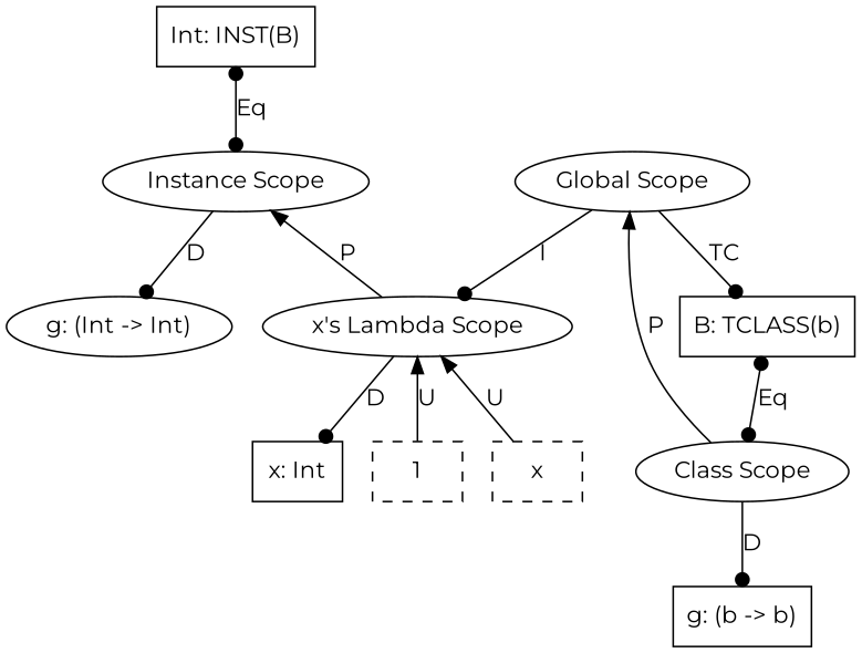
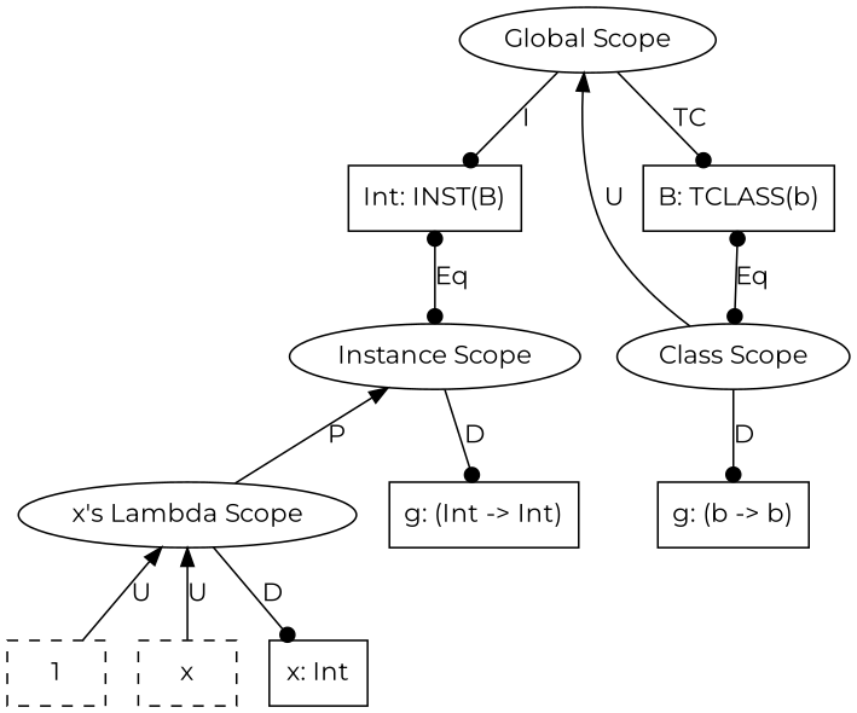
  graph {
    fontname=Montserrat
    node [fontname=Montserrat shape=box]
    edge [dir=forward fontname=Montserrat arrowhead=dot]
    n1 [label=1 style=dashed]
    n2 [label=x style=dashed]
    n3 [label="x: Int"]
    n4 [label="x's Lambda Scope" shape=ellipse]
-   n5 [label="g: (Int -> Int)" shape=ellipse]
+   n5 [label="g: (Int -> Int)"]
    n6 [label="Instance Scope" shape=ellipse]
    n7 [label="Int: INST(B)"]
    n8 [label="g: (b -> b)"]
    n9 [label="Class Scope" shape=ellipse]
    n10 [label="B: TCLASS(b)"]
    n11 [label="Global Scope" shape=ellipse]
    n4 -- n1 [dir=back label=U arrowhead=""]
    n4 -- n2 [dir=back label=U arrowhead=""]
    n4 -- n3 [label=D]
    n6 -- n4 [dir=back label=P arrowhead=""]
    n6 -- n5 [label=D]
    n7 -- n6 [arrowtail=dot dir=both label=Eq]
    n9 -- n8 [label=D]
    n10 -- n9 [arrowtail=dot dir=both label=Eq]
-   n11 -- n4 [label=I]
-   n11 -- n9 [dir=back label=P arrowhead=""]
+   n11 -- n7 [label=I]
+   n11 -- n9 [dir=back label=U arrowhead=""]
    n11 -- n10 [label=TC]
  }
